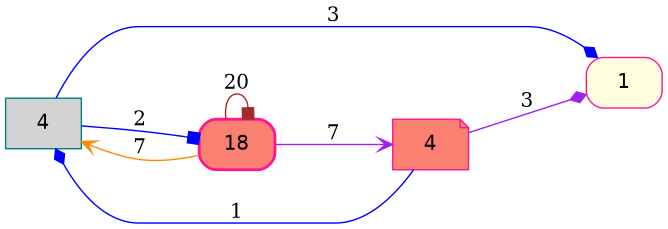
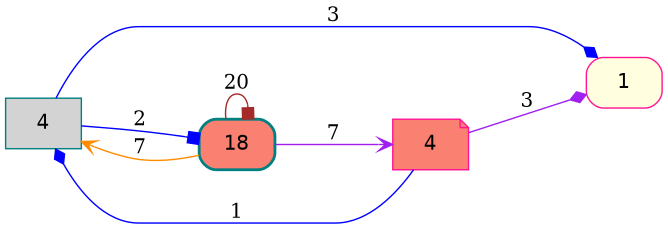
  digraph {
    rankdir=LR
    node [fillcolor=salmon fontname=helvetica shape=box style=filled color=deeppink]
    edge [arrowhead=diamond color=blue constraint=true minlen=2 penwidth=1 style=solid]
    n1 [fillcolor=lightyellow label=1 style="filled,rounded"]
    n2 [fillcolor=lightgrey label=4 color=teal]
-   n3 [label=18 style="filled,rounded,bold"]
+   n3 [label=18 style="filled,rounded,bold" color=teal]
    n4 [label=4 shape=note]
    n2 -> n1 [label=3]
    n2 -> n3 [arrowhead=box label=2]
    n3 -> n2 [arrowhead=vee color=darkorange label=7]
    n3 -> n3 [arrowhead=box color=brown label=20]
    n3 -> n4 [arrowhead=vee color=purple label=7]
    n4 -> n1 [color=purple label=3]
    n4 -> n2 [label=1]
  }
